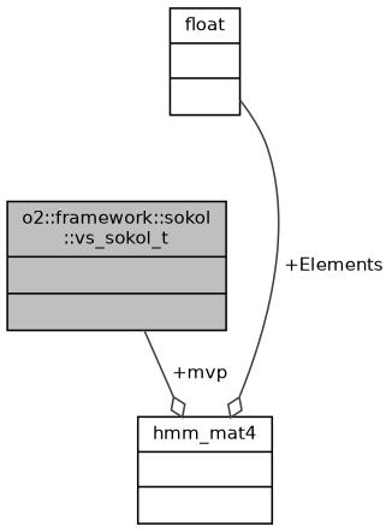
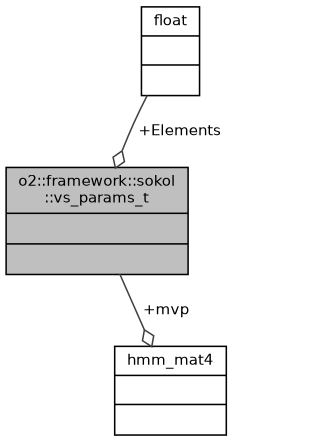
  digraph {
    node [color=black fontname=Helvetica fontsize=10 shape=record]
    edge [arrowhead=odiamond color=grey25 fontname=Helvetica fontsize=10 labelfontname=Helvetica labelfontsize=10 style=solid]
-   n1 [fillcolor=grey75 fontcolor=black height=0.2 label="{o2::framework::sokol\l::vs_sokol_t\n||}" style=filled width=0.4]
+   n1 [fillcolor=grey75 fontcolor=black height=0.2 label="{o2::framework::sokol\l::vs_params_t\n||}" style=filled width=0.4]
    n2 [height=0.2 label="{hmm_mat4\n||}" width=0.4]
    n3 [height=0.2 label="{float\n||}" width=0.4]
    n1 -> n2 [label=" +mvp"]
-   n3 -> n2 [label=" +Elements"]
+   n3 -> n1 [label=" +Elements"]
  }
